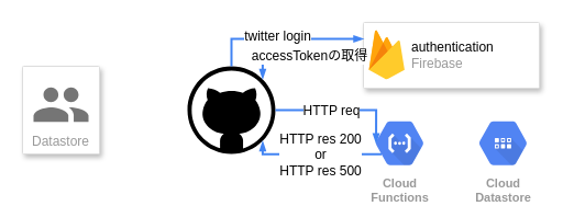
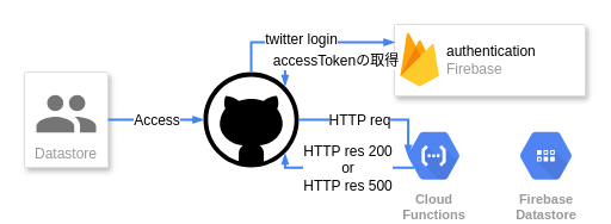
  <mxCell id="0" />
  <mxCell id="1" parent="0" />
  <mxCell id="2" value="Datastore" style="strokeColor=#dddddd;shadow=1;strokeWidth=1;rounded=1;absoluteArcSize=1;arcSize=2;labelPosition=center;verticalLabelPosition=middle;align=center;verticalAlign=bottom;spacingLeft=0;fontColor=#999999;fontSize=12;whiteSpace=wrap;spacingBottom=2;" parent="1" vertex="1"><mxGeometry x="20" y="60" width="70" height="80" as="geometry" /></mxCell>
  <mxCell id="3" value="" style="dashed=0;connectable=0;html=1;fillColor=#757575;strokeColor=none;shape=mxgraph.gcp2.users;part=1;" parent="2" vertex="1"><mxGeometry x="0.5" width="50" height="31.5" relative="1" as="geometry"><mxPoint x="-25" y="19.25" as="offset" /></mxGeometry></mxCell>
  <mxCell id="4" value="Github Pages" style="verticalLabelPosition=bottom;html=1;verticalAlign=top;align=center;strokeColor=none;fillColor=#000000;shape=mxgraph.azure.github_code;pointerEvents=1;fontColor=#FFFFFF;" parent="1" vertex="1"><mxGeometry x="170" y="60" width="80" height="80" as="geometry" /></mxCell>
- <mxCell id="5" value="Cloud&#10;Datastore" style="html=1;fillColor=#5184F3;strokeColor=none;verticalAlign=top;labelPosition=center;verticalLabelPosition=bottom;align=center;spacingTop=-6;fontSize=11;fontStyle=1;fontColor=#999999;shape=mxgraph.gcp2.hexIcon;prIcon=cloud_datastore" parent="1" vertex="1"><mxGeometry x="424" y="101" width="66" height="58.5" as="geometry" /></mxCell>
+ <mxCell id="5" value="Firebase&#10;Datastore" style="html=1;fillColor=#5184F3;strokeColor=none;verticalAlign=top;labelPosition=center;verticalLabelPosition=bottom;align=center;spacingTop=-6;fontSize=11;fontStyle=1;fontColor=#999999;shape=mxgraph.gcp2.hexIcon;prIcon=cloud_datastore" parent="1" vertex="1"><mxGeometry x="424" y="101" width="66" height="58.5" as="geometry" /></mxCell>
  <mxCell id="6" value="" style="strokeColor=#dddddd;shadow=1;strokeWidth=1;rounded=1;absoluteArcSize=1;arcSize=2;fillColor=#FFFFFF;fontColor=#FFFFFF;" parent="1" vertex="1"><mxGeometry x="330" y="20" width="160" height="60" as="geometry" /></mxCell>
  <mxCell id="7" value="&lt;font color=&quot;#000000&quot;&gt;authentication&lt;/font&gt;&lt;br&gt;Firebase" style="dashed=0;connectable=0;html=1;fillColor=#5184F3;strokeColor=none;shape=mxgraph.gcp2.firebase;part=1;labelPosition=right;verticalLabelPosition=middle;align=left;verticalAlign=middle;spacingLeft=5;fontColor=#999999;fontSize=12;" parent="6" vertex="1"><mxGeometry width="32.4" height="45" relative="1" as="geometry"><mxPoint x="5" y="7" as="offset" /></mxGeometry></mxCell>
  <mxCell id="8" value="" style="edgeStyle=orthogonalEdgeStyle;fontSize=12;html=1;endArrow=blockThin;endFill=1;rounded=0;strokeWidth=2;endSize=4;startSize=4;dashed=0;strokeColor=#4284F3;labelBackgroundColor=#000000;entryX=0;entryY=0.25;entryDx=0;entryDy=0;exitX=0.5;exitY=0;exitDx=0;exitDy=0;exitPerimeter=0;" parent="1" source="4" target="6" edge="1"><mxGeometry width="100" relative="1" as="geometry"><mxPoint x="190" y="20" as="sourcePoint" /><mxPoint x="290" y="20" as="targetPoint" /></mxGeometry></mxCell>
  <mxCell id="9" value="&lt;font color=&quot;#000000&quot;&gt;twitter login&lt;/font&gt;" style="text;html=1;align=center;verticalAlign=middle;resizable=0;points=[];labelBackgroundColor=#ffffff;fontColor=#FFFFFF;" parent="8" vertex="1" connectable="0"><mxGeometry x="-0.09" y="3" relative="1" as="geometry"><mxPoint as="offset" /></mxGeometry></mxCell>
  <mxCell id="10" value="" style="edgeStyle=orthogonalEdgeStyle;fontSize=12;html=1;endArrow=blockThin;endFill=1;rounded=0;strokeWidth=2;endSize=4;startSize=4;dashed=0;strokeColor=#4284F3;labelBackgroundColor=#000000;entryX=0.855;entryY=0.145;entryDx=0;entryDy=0;entryPerimeter=0;exitX=0;exitY=0.5;exitDx=0;exitDy=0;" parent="1" source="6" target="4" edge="1"><mxGeometry width="100" relative="1" as="geometry"><mxPoint x="300" y="140" as="sourcePoint" /><mxPoint x="280" y="0" as="targetPoint" /><Array as="points"><mxPoint x="238" y="50" /></Array></mxGeometry></mxCell>
  <mxCell id="11" value="&lt;font color=&quot;#000000&quot;&gt;accessTokenの取得&lt;/font&gt;" style="text;html=1;align=center;verticalAlign=middle;resizable=0;points=[];labelBackgroundColor=#ffffff;fontColor=#FFFFFF;" parent="10" vertex="1" connectable="0"><mxGeometry x="0.158" y="-1" relative="1" as="geometry"><mxPoint x="16" y="1" as="offset" /></mxGeometry></mxCell>
+ <mxCell id="12" value="" style="edgeStyle=orthogonalEdgeStyle;fontSize=12;html=1;endArrow=blockThin;endFill=1;rounded=0;strokeWidth=2;endSize=4;startSize=4;dashed=0;strokeColor=#4284F3;labelBackgroundColor=#000000;entryX=0;entryY=0.5;entryDx=0;entryDy=0;entryPerimeter=0;exitX=1;exitY=0.5;exitDx=0;exitDy=0;" parent="1" source="2" target="4" edge="1"><mxGeometry width="100" relative="1" as="geometry"><mxPoint x="30" y="110" as="sourcePoint" /><mxPoint x="130" y="110" as="targetPoint" /></mxGeometry></mxCell>
+ <mxCell id="13" value="&lt;font color=&quot;#000000&quot;&gt;Access&lt;/font&gt;" style="text;html=1;align=center;verticalAlign=middle;resizable=0;points=[];labelBackgroundColor=#ffffff;fontColor=#FFFFFF;" parent="12" vertex="1" connectable="0"><mxGeometry x="-0.275" y="2" relative="1" as="geometry"><mxPoint x="11" y="2" as="offset" /></mxGeometry></mxCell>
  <mxCell id="14" value="Cloud&#10;Functions" style="html=1;fillColor=#5184F3;strokeColor=none;verticalAlign=top;labelPosition=center;verticalLabelPosition=bottom;align=center;spacingTop=-6;fontSize=11;fontStyle=1;fontColor=#999999;shape=mxgraph.gcp2.hexIcon;prIcon=cloud_functions" parent="1" vertex="1"><mxGeometry x="330" y="101" width="66" height="58.5" as="geometry" /></mxCell>
  <mxCell id="15" value="" style="edgeStyle=orthogonalEdgeStyle;fontSize=12;html=1;endArrow=blockThin;endFill=1;rounded=0;strokeWidth=2;endSize=4;startSize=4;dashed=0;strokeColor=#4284F3;entryX=0.175;entryY=0.5;entryDx=0;entryDy=0;entryPerimeter=0;exitX=1;exitY=0.5;exitDx=0;exitDy=0;exitPerimeter=0;" parent="1" source="4" target="14" edge="1"><mxGeometry width="100" relative="1" as="geometry"><mxPoint x="20" y="210" as="sourcePoint" /><mxPoint x="120" y="210" as="targetPoint" /><Array as="points"><mxPoint x="342" y="100" /></Array></mxGeometry></mxCell>
  <mxCell id="16" value="HTTP req" style="text;html=1;align=center;verticalAlign=middle;resizable=0;points=[];labelBackgroundColor=#ffffff;" parent="15" vertex="1" connectable="0"><mxGeometry x="-0.049" y="-1" relative="1" as="geometry"><mxPoint x="-8" y="-1" as="offset" /></mxGeometry></mxCell>
  <mxCell id="17" value="" style="edgeStyle=orthogonalEdgeStyle;fontSize=12;html=1;endArrow=blockThin;endFill=1;rounded=0;strokeWidth=2;endSize=4;startSize=4;dashed=0;strokeColor=#4284F3;entryX=0.855;entryY=0.855;entryDx=0;entryDy=0;entryPerimeter=0;exitX=0.25;exitY=0.67;exitDx=0;exitDy=0;exitPerimeter=0;" parent="1" source="14" target="4" edge="1"><mxGeometry width="100" relative="1" as="geometry"><mxPoint x="340" y="140" as="sourcePoint" /><mxPoint x="220" y="180" as="targetPoint" /><Array as="points"><mxPoint x="238" y="140" /></Array></mxGeometry></mxCell>
  <mxCell id="18" value="HTTP res 200&lt;br&gt;or&lt;br&gt;HTTP res 500" style="text;html=1;align=center;verticalAlign=middle;resizable=0;points=[];labelBackgroundColor=#ffffff;" parent="17" vertex="1" connectable="0"><mxGeometry x="0.289" y="-1" relative="1" as="geometry"><mxPoint x="21" y="1" as="offset" /></mxGeometry></mxCell>
